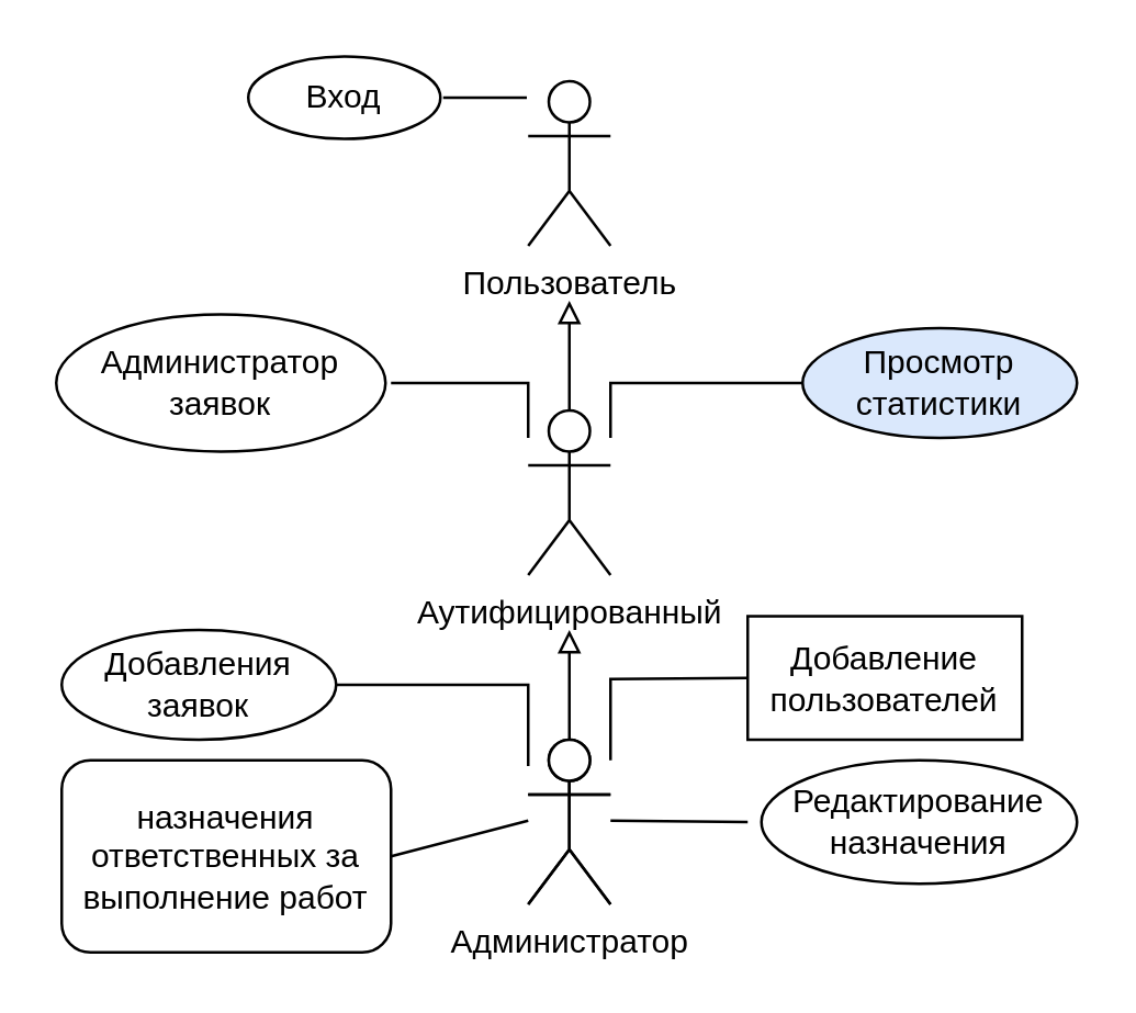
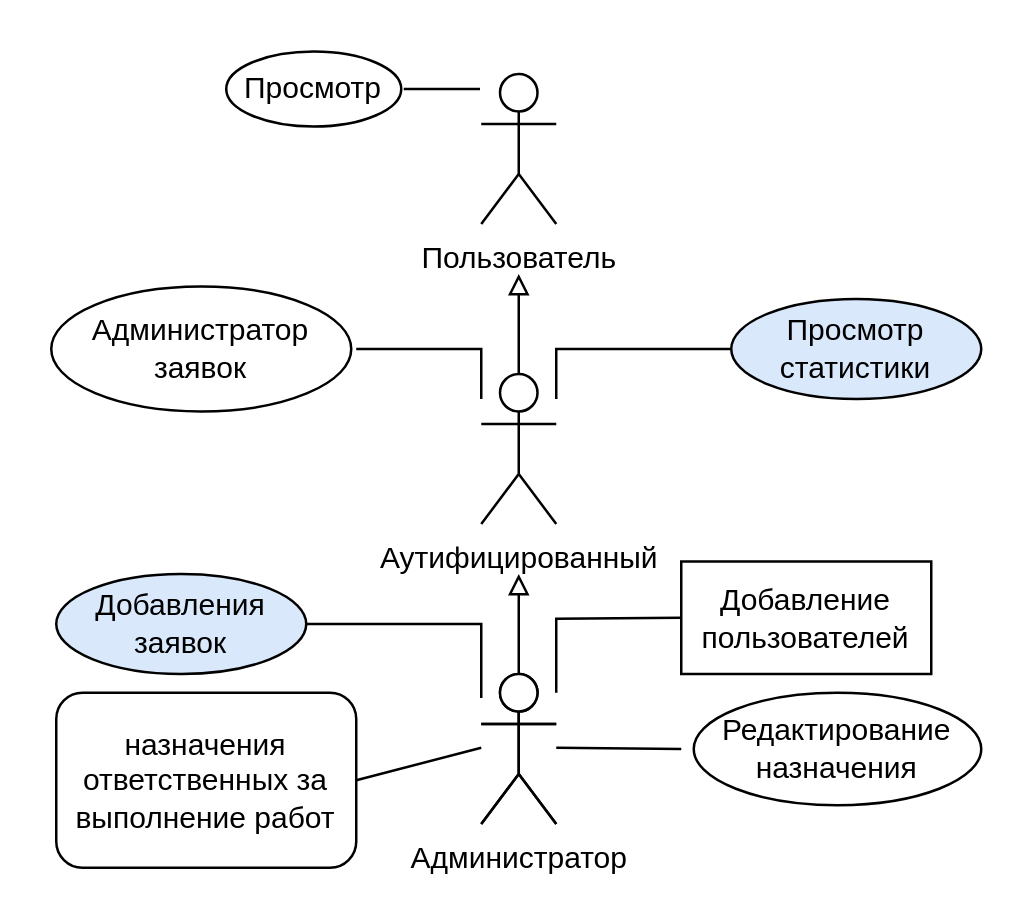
  <mxCell id="0" />
  <mxCell id="1" parent="0" />
  <mxCell id="2" value="&lt;div&gt;Администратор&lt;/div&gt;&lt;div&gt;&lt;br&gt;&lt;/div&gt;" style="shape=umlActor;verticalLabelPosition=bottom;verticalAlign=top;html=1;outlineConnect=0;" parent="1" vertex="1"><mxGeometry x="192" y="269" width="30" height="60" as="geometry" /></mxCell>
  <mxCell id="3" value="" style="shape=umlActor;verticalLabelPosition=bottom;verticalAlign=top;html=1;outlineConnect=0;" parent="1" vertex="1"><mxGeometry x="192" y="269" width="30" height="60" as="geometry" /></mxCell>
  <mxCell id="4" value="Аутифицированный" style="shape=umlActor;verticalLabelPosition=bottom;verticalAlign=top;html=1;outlineConnect=0;" parent="1" vertex="1"><mxGeometry x="192" y="149" width="30" height="60" as="geometry" /></mxCell>
  <mxCell id="5" value="Пользователь&lt;br&gt;" style="shape=umlActor;verticalLabelPosition=bottom;verticalAlign=top;html=1;outlineConnect=0;" parent="1" vertex="1"><mxGeometry x="192" y="29" width="30" height="60" as="geometry" /></mxCell>
  <mxCell id="6" value="" style="endArrow=block;html=1;rounded=0;startFill=0;endFill=0;exitX=0.5;exitY=0;exitDx=0;exitDy=0;exitPerimeter=0;" parent="1" source="3" edge="1"><mxGeometry width="50" height="50" relative="1" as="geometry"><mxPoint x="182" y="319" as="sourcePoint" /><mxPoint x="207" y="229" as="targetPoint" /></mxGeometry></mxCell>
- <mxCell id="7" value="Вход" style="ellipse;whiteSpace=wrap;html=1;" parent="1" vertex="1"><mxGeometry x="90" y="20" width="70" height="30" as="geometry" /></mxCell>
+ <mxCell id="7" value="Просмотр" style="ellipse;whiteSpace=wrap;html=1;" parent="1" vertex="1"><mxGeometry x="90" y="20" width="70" height="30" as="geometry" /></mxCell>
  <mxCell id="8" value="" style="endArrow=none;html=1;rounded=0;entryX=0.25;entryY=0.1;entryDx=0;entryDy=0;entryPerimeter=0;" parent="1" edge="1"><mxGeometry width="50" height="50" relative="1" as="geometry"><mxPoint x="161" y="35" as="sourcePoint" /><mxPoint x="191.5" y="35" as="targetPoint" /></mxGeometry></mxCell>
  <mxCell id="9" value="&lt;div&gt;Просмотр статистики&lt;/div&gt;" style="ellipse;whiteSpace=wrap;html=1;fillColor=#dae8fc;" parent="1" vertex="1"><mxGeometry x="292" y="119" width="100" height="40" as="geometry" /></mxCell>
  <mxCell id="10" value="Администратор&lt;br&gt;заявок" style="ellipse;whiteSpace=wrap;html=1;" parent="1" vertex="1"><mxGeometry x="20" y="114" width="120" height="50" as="geometry" /></mxCell>
  <mxCell id="11" value="" style="endArrow=none;html=1;rounded=0;" parent="1" edge="1"><mxGeometry width="50" height="50" relative="1" as="geometry"><mxPoint x="142" y="139" as="sourcePoint" /><mxPoint x="192" y="159" as="targetPoint" /><Array as="points"><mxPoint x="192" y="139" /></Array></mxGeometry></mxCell>
  <mxCell id="12" value="" style="endArrow=none;html=1;rounded=0;entryX=0;entryY=0.5;entryDx=0;entryDy=0;" parent="1" target="9" edge="1"><mxGeometry width="50" height="50" relative="1" as="geometry"><mxPoint x="222" y="159" as="sourcePoint" /><mxPoint x="292" y="278.6" as="targetPoint" /><Array as="points"><mxPoint x="222" y="139" /></Array></mxGeometry></mxCell>
  <mxCell id="13" value="Добавление пользователей" style="whiteSpace=wrap;html=1;rounded=0;" parent="1" vertex="1"><mxGeometry x="272" y="224" width="100" height="45" as="geometry" /></mxCell>
  <mxCell id="14" value="" style="endArrow=none;html=1;rounded=0;" parent="1" edge="1"><mxGeometry width="50" height="50" relative="1" as="geometry"><mxPoint x="222" y="298.5" as="sourcePoint" /><mxPoint x="272" y="299" as="targetPoint" /></mxGeometry></mxCell>
- <mxCell id="15" value="Добавления&lt;br/&gt;заявок " style="ellipse;whiteSpace=wrap;html=1;" parent="1" vertex="1"><mxGeometry x="22" y="229" width="100" height="40" as="geometry" /></mxCell>
+ <mxCell id="15" value="Добавления&lt;br/&gt;заявок " style="ellipse;whiteSpace=wrap;html=1;fillColor=#dae8fc;" parent="1" vertex="1"><mxGeometry x="22" y="229" width="100" height="40" as="geometry" /></mxCell>
  <mxCell id="16" value="" style="endArrow=none;html=1;rounded=0;entryX=0;entryY=0.5;entryDx=0;entryDy=0;" parent="1" edge="1"><mxGeometry width="50" height="50" relative="1" as="geometry"><mxPoint x="192" y="278.6" as="sourcePoint" /><mxPoint x="122" y="249" as="targetPoint" /><Array as="points"><mxPoint x="192" y="249" /></Array></mxGeometry></mxCell>
  <mxCell id="17" value="" style="endArrow=none;html=1;rounded=0;exitX=1;exitY=0.5;exitDx=0;exitDy=0;" parent="1" edge="1" source="18"><mxGeometry width="50" height="50" relative="1" as="geometry"><mxPoint x="122" y="298.5" as="sourcePoint" /><mxPoint x="192" y="298.5" as="targetPoint" /></mxGeometry></mxCell>
  <mxCell id="18" value="назначения&lt;br/&gt;ответственных за выполнение работ" style="whiteSpace=wrap;html=1;rounded=1;" parent="1" vertex="1"><mxGeometry x="22" y="276.5" width="120" height="70" as="geometry" /></mxCell>
  <mxCell id="19" value="" style="endArrow=block;html=1;rounded=0;startFill=0;endFill=0;exitX=0.5;exitY=0;exitDx=0;exitDy=0;exitPerimeter=0;" edge="1" parent="1" source="4"><mxGeometry width="50" height="50" relative="1" as="geometry"><mxPoint x="217" y="279" as="sourcePoint" /><mxPoint x="207" y="109" as="targetPoint" /></mxGeometry></mxCell>
  <mxCell id="20" value="" style="endArrow=none;html=1;rounded=0;entryX=0;entryY=0.5;entryDx=0;entryDy=0;" edge="1" parent="1" target="13"><mxGeometry width="50" height="50" relative="1" as="geometry"><mxPoint x="222" y="276.5" as="sourcePoint" /><mxPoint x="292" y="249" as="targetPoint" /><Array as="points"><mxPoint x="222" y="246.9" /></Array></mxGeometry></mxCell>
  <mxCell id="21" value="Редактирование назначения" style="ellipse;whiteSpace=wrap;html=1;" vertex="1" parent="1"><mxGeometry x="277" y="276.5" width="115" height="45" as="geometry" /></mxCell>
